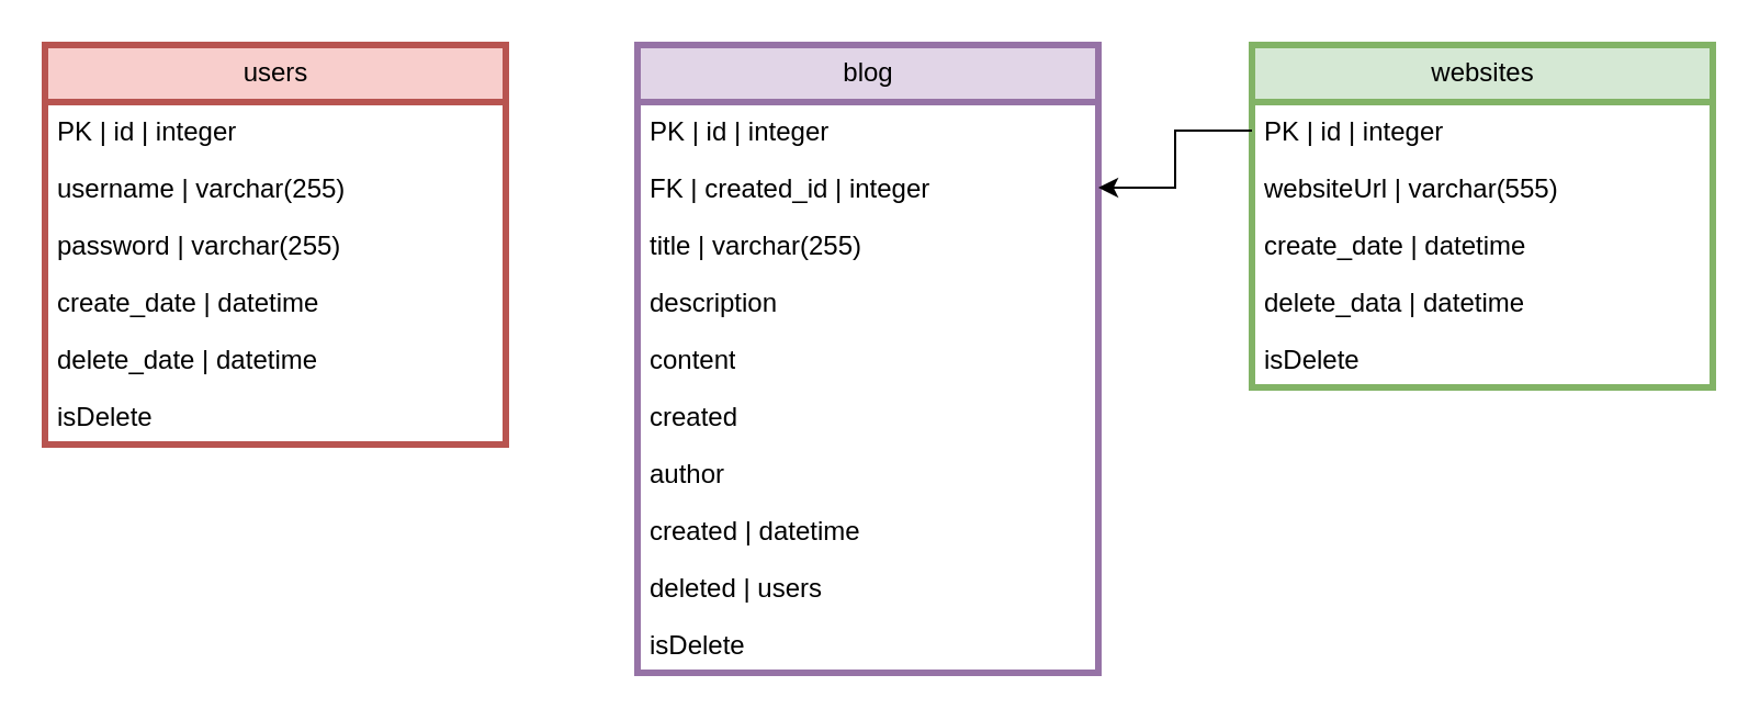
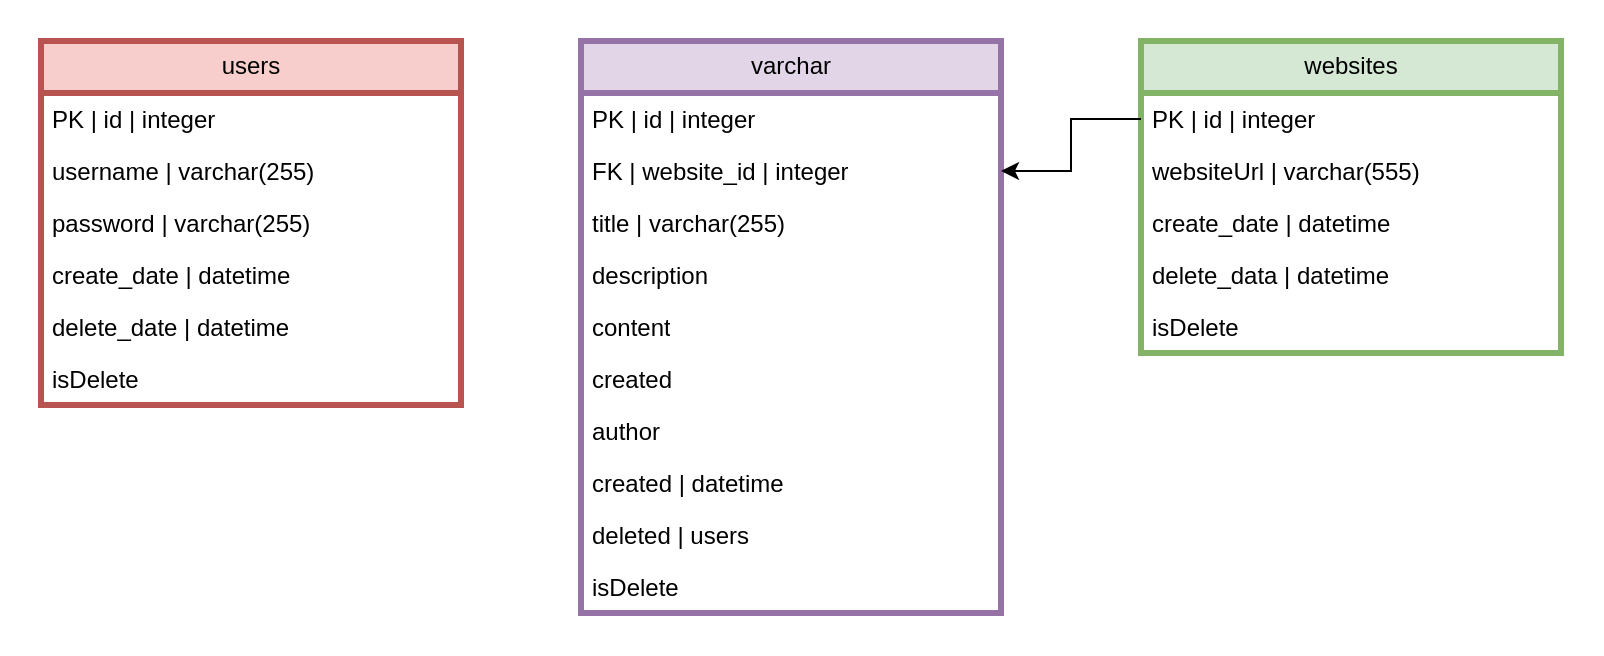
  <mxCell id="0" />
  <mxCell id="1" parent="0" />
  <mxCell id="2" value="users" style="swimlane;fontStyle=0;childLayout=stackLayout;horizontal=1;startSize=26;fillColor=#f8cecc;horizontalStack=0;resizeParent=1;resizeParentMax=0;resizeLast=0;collapsible=1;marginBottom=0;html=1;strokeColor=#b85450;strokeWidth=3;" vertex="1" parent="1"><mxGeometry x="20" y="20" width="210" height="182" as="geometry"><mxRectangle x="70" y="410" width="60" height="30" as="alternateBounds" /></mxGeometry></mxCell>
  <mxCell id="3" value="PK | id | integer" style="text;strokeColor=none;fillColor=none;align=left;verticalAlign=top;spacingLeft=4;spacingRight=4;overflow=hidden;rotatable=0;points=[[0,0.5],[1,0.5]];portConstraint=eastwest;whiteSpace=wrap;html=1;" vertex="1" parent="2"><mxGeometry y="26" width="210" height="26" as="geometry" /></mxCell>
  <mxCell id="4" value="username | varchar(255)" style="text;strokeColor=none;fillColor=none;align=left;verticalAlign=top;spacingLeft=4;spacingRight=4;overflow=hidden;rotatable=0;points=[[0,0.5],[1,0.5]];portConstraint=eastwest;whiteSpace=wrap;html=1;" vertex="1" parent="2"><mxGeometry y="52" width="210" height="26" as="geometry" /></mxCell>
  <mxCell id="5" value="password | varchar(255)" style="text;strokeColor=none;fillColor=none;align=left;verticalAlign=top;spacingLeft=4;spacingRight=4;overflow=hidden;rotatable=0;points=[[0,0.5],[1,0.5]];portConstraint=eastwest;whiteSpace=wrap;html=1;" vertex="1" parent="2"><mxGeometry y="78" width="210" height="26" as="geometry" /></mxCell>
  <mxCell id="6" value="create_date | datetime" style="text;strokeColor=none;fillColor=none;align=left;verticalAlign=top;spacingLeft=4;spacingRight=4;overflow=hidden;rotatable=0;points=[[0,0.5],[1,0.5]];portConstraint=eastwest;whiteSpace=wrap;html=1;" vertex="1" parent="2"><mxGeometry y="104" width="210" height="26" as="geometry" /></mxCell>
  <mxCell id="7" value="delete_date | datetime" style="text;strokeColor=none;fillColor=none;align=left;verticalAlign=top;spacingLeft=4;spacingRight=4;overflow=hidden;rotatable=0;points=[[0,0.5],[1,0.5]];portConstraint=eastwest;whiteSpace=wrap;html=1;" vertex="1" parent="2"><mxGeometry y="130" width="210" height="26" as="geometry" /></mxCell>
  <mxCell id="8" value="isDelete" style="text;strokeColor=none;fillColor=none;align=left;verticalAlign=top;spacingLeft=4;spacingRight=4;overflow=hidden;rotatable=0;points=[[0,0.5],[1,0.5]];portConstraint=eastwest;whiteSpace=wrap;html=1;" vertex="1" parent="2"><mxGeometry y="156" width="210" height="26" as="geometry" /></mxCell>
- <mxCell id="9" value="blog" style="swimlane;fontStyle=0;childLayout=stackLayout;horizontal=1;startSize=26;fillColor=#e1d5e7;horizontalStack=0;resizeParent=1;resizeParentMax=0;resizeLast=0;collapsible=1;marginBottom=0;html=1;strokeColor=#9673a6;strokeWidth=3;" vertex="1" parent="1"><mxGeometry x="290" y="20" width="210" height="286" as="geometry"><mxRectangle x="70" y="410" width="60" height="30" as="alternateBounds" /></mxGeometry></mxCell>
+ <mxCell id="9" value="varchar" style="swimlane;fontStyle=0;childLayout=stackLayout;horizontal=1;startSize=26;fillColor=#e1d5e7;horizontalStack=0;resizeParent=1;resizeParentMax=0;resizeLast=0;collapsible=1;marginBottom=0;html=1;strokeColor=#9673a6;strokeWidth=3;" vertex="1" parent="1"><mxGeometry x="290" y="20" width="210" height="286" as="geometry"><mxRectangle x="70" y="410" width="60" height="30" as="alternateBounds" /></mxGeometry></mxCell>
  <mxCell id="10" value="PK | id | integer" style="text;strokeColor=none;fillColor=none;align=left;verticalAlign=top;spacingLeft=4;spacingRight=4;overflow=hidden;rotatable=0;points=[[0,0.5],[1,0.5]];portConstraint=eastwest;whiteSpace=wrap;html=1;" vertex="1" parent="9"><mxGeometry y="26" width="210" height="26" as="geometry" /></mxCell>
- <mxCell id="11" value="&lt;div&gt;FK | created_id | integer&lt;/div&gt;" style="text;strokeColor=none;fillColor=none;align=left;verticalAlign=top;spacingLeft=4;spacingRight=4;overflow=hidden;rotatable=0;points=[[0,0.5],[1,0.5]];portConstraint=eastwest;whiteSpace=wrap;html=1;" vertex="1" parent="9"><mxGeometry y="52" width="210" height="26" as="geometry" /></mxCell>
+ <mxCell id="11" value="&lt;div&gt;FK | website_id | integer&lt;/div&gt;" style="text;strokeColor=none;fillColor=none;align=left;verticalAlign=top;spacingLeft=4;spacingRight=4;overflow=hidden;rotatable=0;points=[[0,0.5],[1,0.5]];portConstraint=eastwest;whiteSpace=wrap;html=1;" vertex="1" parent="9"><mxGeometry y="52" width="210" height="26" as="geometry" /></mxCell>
  <mxCell id="12" value="title | varchar(255)" style="text;strokeColor=none;fillColor=none;align=left;verticalAlign=top;spacingLeft=4;spacingRight=4;overflow=hidden;rotatable=0;points=[[0,0.5],[1,0.5]];portConstraint=eastwest;whiteSpace=wrap;html=1;" vertex="1" parent="9"><mxGeometry y="78" width="210" height="26" as="geometry" /></mxCell>
  <mxCell id="13" value="&lt;div&gt;description&lt;/div&gt;" style="text;strokeColor=none;fillColor=none;align=left;verticalAlign=top;spacingLeft=4;spacingRight=4;overflow=hidden;rotatable=0;points=[[0,0.5],[1,0.5]];portConstraint=eastwest;whiteSpace=wrap;html=1;" vertex="1" parent="9"><mxGeometry y="104" width="210" height="26" as="geometry" /></mxCell>
  <mxCell id="14" value="&lt;div&gt;content&lt;/div&gt;" style="text;strokeColor=none;fillColor=none;align=left;verticalAlign=top;spacingLeft=4;spacingRight=4;overflow=hidden;rotatable=0;points=[[0,0.5],[1,0.5]];portConstraint=eastwest;whiteSpace=wrap;html=1;" vertex="1" parent="9"><mxGeometry y="130" width="210" height="26" as="geometry" /></mxCell>
  <mxCell id="15" value="&lt;div&gt;created&lt;/div&gt;" style="text;strokeColor=none;fillColor=none;align=left;verticalAlign=top;spacingLeft=4;spacingRight=4;overflow=hidden;rotatable=0;points=[[0,0.5],[1,0.5]];portConstraint=eastwest;whiteSpace=wrap;html=1;" vertex="1" parent="9"><mxGeometry y="156" width="210" height="26" as="geometry" /></mxCell>
  <mxCell id="16" value="&lt;div&gt;author&lt;/div&gt;" style="text;strokeColor=none;fillColor=none;align=left;verticalAlign=top;spacingLeft=4;spacingRight=4;overflow=hidden;rotatable=0;points=[[0,0.5],[1,0.5]];portConstraint=eastwest;whiteSpace=wrap;html=1;" vertex="1" parent="9"><mxGeometry y="182" width="210" height="26" as="geometry" /></mxCell>
  <mxCell id="17" value="created | datetime" style="text;strokeColor=none;fillColor=none;align=left;verticalAlign=top;spacingLeft=4;spacingRight=4;overflow=hidden;rotatable=0;points=[[0,0.5],[1,0.5]];portConstraint=eastwest;whiteSpace=wrap;html=1;" vertex="1" parent="9"><mxGeometry y="208" width="210" height="26" as="geometry" /></mxCell>
  <mxCell id="18" value="deleted | users" style="text;strokeColor=none;fillColor=none;align=left;verticalAlign=top;spacingLeft=4;spacingRight=4;overflow=hidden;rotatable=0;points=[[0,0.5],[1,0.5]];portConstraint=eastwest;whiteSpace=wrap;html=1;" vertex="1" parent="9"><mxGeometry y="234" width="210" height="26" as="geometry" /></mxCell>
  <mxCell id="19" value="isDelete" style="text;strokeColor=none;fillColor=none;align=left;verticalAlign=top;spacingLeft=4;spacingRight=4;overflow=hidden;rotatable=0;points=[[0,0.5],[1,0.5]];portConstraint=eastwest;whiteSpace=wrap;html=1;" vertex="1" parent="9"><mxGeometry y="260" width="210" height="26" as="geometry" /></mxCell>
  <mxCell id="20" value="websites" style="swimlane;fontStyle=0;childLayout=stackLayout;horizontal=1;startSize=26;fillColor=#d5e8d4;horizontalStack=0;resizeParent=1;resizeParentMax=0;resizeLast=0;collapsible=1;marginBottom=0;html=1;strokeColor=#82b366;strokeWidth=3;" vertex="1" parent="1"><mxGeometry x="570" y="20" width="210" height="156" as="geometry"><mxRectangle x="70" y="410" width="60" height="30" as="alternateBounds" /></mxGeometry></mxCell>
  <mxCell id="21" value="PK | id | integer" style="text;strokeColor=none;fillColor=none;align=left;verticalAlign=top;spacingLeft=4;spacingRight=4;overflow=hidden;rotatable=0;points=[[0,0.5],[1,0.5]];portConstraint=eastwest;whiteSpace=wrap;html=1;" vertex="1" parent="20"><mxGeometry y="26" width="210" height="26" as="geometry" /></mxCell>
  <mxCell id="22" value="&lt;div&gt;websiteUrl | varchar(555)&lt;/div&gt;" style="text;strokeColor=none;fillColor=none;align=left;verticalAlign=top;spacingLeft=4;spacingRight=4;overflow=hidden;rotatable=0;points=[[0,0.5],[1,0.5]];portConstraint=eastwest;whiteSpace=wrap;html=1;" vertex="1" parent="20"><mxGeometry y="52" width="210" height="26" as="geometry" /></mxCell>
  <mxCell id="23" value="create_date | datetime" style="text;strokeColor=none;fillColor=none;align=left;verticalAlign=top;spacingLeft=4;spacingRight=4;overflow=hidden;rotatable=0;points=[[0,0.5],[1,0.5]];portConstraint=eastwest;whiteSpace=wrap;html=1;" vertex="1" parent="20"><mxGeometry y="78" width="210" height="26" as="geometry" /></mxCell>
  <mxCell id="24" value="&lt;div&gt;delete_data | datetime&lt;/div&gt;" style="text;strokeColor=none;fillColor=none;align=left;verticalAlign=top;spacingLeft=4;spacingRight=4;overflow=hidden;rotatable=0;points=[[0,0.5],[1,0.5]];portConstraint=eastwest;whiteSpace=wrap;html=1;" vertex="1" parent="20"><mxGeometry y="104" width="210" height="26" as="geometry" /></mxCell>
  <mxCell id="25" value="isDelete" style="text;strokeColor=none;fillColor=none;align=left;verticalAlign=top;spacingLeft=4;spacingRight=4;overflow=hidden;rotatable=0;points=[[0,0.5],[1,0.5]];portConstraint=eastwest;whiteSpace=wrap;html=1;" vertex="1" parent="20"><mxGeometry y="130" width="210" height="26" as="geometry" /></mxCell>
  <mxCell id="26" style="edgeStyle=orthogonalEdgeStyle;rounded=0;orthogonalLoop=1;jettySize=auto;html=1;exitX=0;exitY=0.5;exitDx=0;exitDy=0;" edge="1" parent="1" source="21" target="11"><mxGeometry relative="1" as="geometry" /></mxCell>
